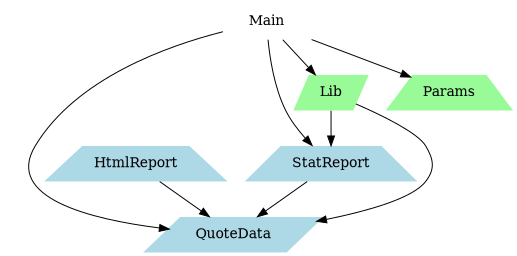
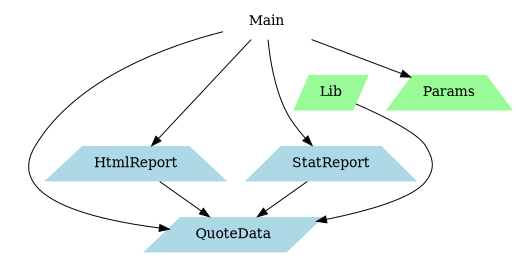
  digraph {
    node [color=darkorange fillcolor=lightblue penwidth=0 shape=trapezium style=filled]
    n1 [label=QuoteData shape=parallelogram]
    n2 [color=purple label=HtmlReport]
    n3 [color=purple label=StatReport]
    n4 [color=purple fillcolor=palegreen label=Lib shape=parallelogram]
    n5 [fillcolor=palegreen label=Params]
    n6 [fillcolor=white label=Main]
    n2 -> n1
    n3 -> n1
    n4 -> n1
-   n4 -> n3
    n6 -> n1
-   n6 -> n4
+   n6 -> n2
    n6 -> n3
    n6 -> n5
  }
